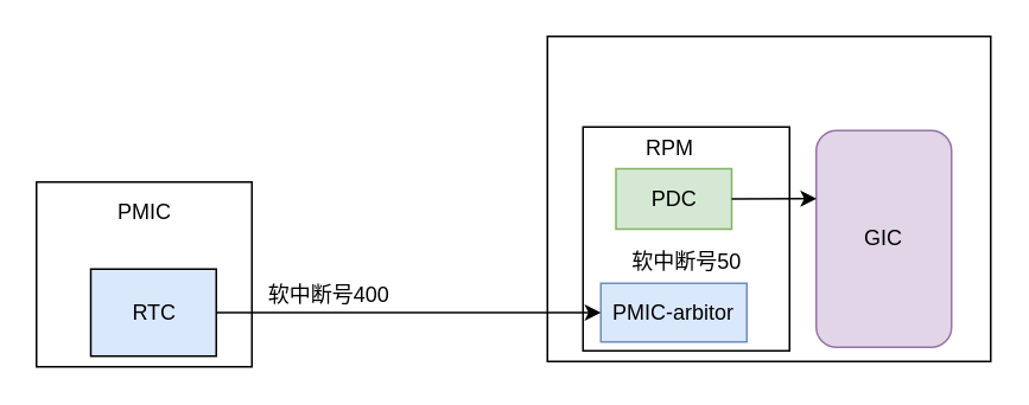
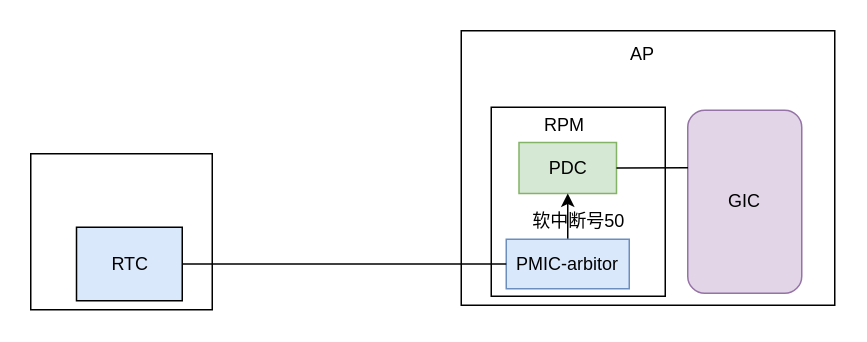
  <mxCell id="0" />
  <mxCell id="1" parent="0" />
  <mxCell id="2" value="" style="rounded=0;whiteSpace=wrap;html=1;" vertex="1" parent="1"><mxGeometry x="20" y="102" width="121" height="104" as="geometry" /></mxCell>
  <mxCell id="3" value="" style="rounded=0;whiteSpace=wrap;html=1;" vertex="1" parent="1"><mxGeometry x="307" y="20" width="249" height="183" as="geometry" /></mxCell>
  <mxCell id="4" value="RTC" style="rounded=0;whiteSpace=wrap;html=1;fillColor=#dae8fc;" vertex="1" parent="1"><mxGeometry x="50.5" y="151" width="70.5" height="49" as="geometry" /></mxCell>
  <mxCell id="5" value="" style="rounded=0;whiteSpace=wrap;html=1;" vertex="1" parent="1"><mxGeometry x="327" y="71" width="116" height="126" as="geometry" /></mxCell>
- <mxCell id="6" value="PMIC" style="text;html=1;align=center;verticalAlign=middle;whiteSpace=wrap;rounded=0;" vertex="1" parent="1"><mxGeometry x="50.5" y="109.5" width="60" height="19" as="geometry" /></mxCell>
  <mxCell id="7" value="PDC" style="rounded=0;whiteSpace=wrap;html=1;fillColor=#d5e8d4;strokeColor=#82b366;" vertex="1" parent="1"><mxGeometry x="345.5" y="94.5" width="65" height="34" as="geometry" /></mxCell>
+ <mxCell id="8" value="AP" style="text;html=1;align=center;verticalAlign=middle;whiteSpace=wrap;rounded=0;" vertex="1" parent="1"><mxGeometry x="398" y="21" width="60" height="30" as="geometry" /></mxCell>
  <mxCell id="9" value="RPM" style="text;html=1;align=center;verticalAlign=middle;whiteSpace=wrap;rounded=0;" vertex="1" parent="1"><mxGeometry x="345.5" y="68" width="60" height="30" as="geometry" /></mxCell>
+ <mxCell id="10" style="edgeStyle=orthogonalEdgeStyle;rounded=0;orthogonalLoop=1;jettySize=auto;html=1;entryX=0.5;entryY=1;entryDx=0;entryDy=0;" edge="1" parent="1" source="11" target="7"><mxGeometry relative="1" as="geometry" /></mxCell>
  <mxCell id="11" value="PMIC-arbitor" style="rounded=0;whiteSpace=wrap;html=1;fillColor=#dae8fc;strokeColor=#6c8ebf;" vertex="1" parent="1"><mxGeometry x="337" y="159" width="82" height="33" as="geometry" /></mxCell>
- <mxCell id="12" style="edgeStyle=orthogonalEdgeStyle;rounded=0;orthogonalLoop=1;jettySize=auto;html=1;entryX=0;entryY=0.5;entryDx=0;entryDy=0;exitX=1;exitY=0.5;exitDx=0;exitDy=0;" edge="1" parent="1" source="4" target="11"><mxGeometry relative="1" as="geometry" /></mxCell>
- <mxCell id="13" value="软中断号400" style="text;html=1;align=center;verticalAlign=middle;resizable=0;points=[];autosize=1;strokeColor=none;fillColor=none;" vertex="1" parent="1"><mxGeometry x="141" y="153" width="86" height="26" as="geometry" /></mxCell>
+ <mxCell id="12" style="edgeStyle=orthogonalEdgeStyle;rounded=0;orthogonalLoop=1;jettySize=auto;html=1;entryX=0;entryY=0.5;entryDx=0;entryDy=0;exitX=1;exitY=0.5;exitDx=0;exitDy=0;endArrow=none;" edge="1" parent="1" source="4" target="11"><mxGeometry relative="1" as="geometry" /></mxCell>
  <mxCell id="14" value="软中断号50" style="text;html=1;align=center;verticalAlign=middle;whiteSpace=wrap;rounded=0;" vertex="1" parent="1"><mxGeometry x="348.5" y="132" width="73" height="30" as="geometry" /></mxCell>
  <mxCell id="15" value="GIC" style="whiteSpace=wrap;html=1;fillColor=#e1d5e7;strokeColor=#9673a6;rounded=1;" vertex="1" parent="1"><mxGeometry x="458" y="73" width="76" height="122" as="geometry" /></mxCell>
- <mxCell id="16" value="" style="endArrow=classic;html=1;rounded=0;exitX=1;exitY=0.5;exitDx=0;exitDy=0;entryX=0.002;entryY=0.314;entryDx=0;entryDy=0;entryPerimeter=0;" edge="1" parent="1" source="7" target="15"><mxGeometry width="50" height="50" relative="1" as="geometry"><mxPoint x="458" y="326" as="sourcePoint" /><mxPoint x="508" y="276" as="targetPoint" /></mxGeometry></mxCell>
+ <mxCell id="16" value="" style="endArrow=none;html=1;rounded=0;exitX=1;exitY=0.5;exitDx=0;exitDy=0;entryX=0.002;entryY=0.314;entryDx=0;entryDy=0;entryPerimeter=0;" edge="1" parent="1" source="7" target="15"><mxGeometry width="50" height="50" relative="1" as="geometry"><mxPoint x="458" y="326" as="sourcePoint" /><mxPoint x="508" y="276" as="targetPoint" /></mxGeometry></mxCell>
